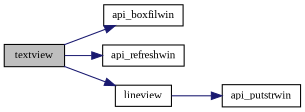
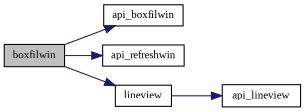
  digraph {
    fontname="Liberation Serif"
    rankdir=LR
    node [color=black fillcolor=white fontname="Liberation Serif" fontsize=10 shape=record style=filled]
    edge [color=midnightblue fontname="Liberation Serif" fontsize=10 labelfontname=Helvetica labelfontsize=10 style=solid]
-   n1 [fillcolor=grey75 fontcolor=black height=0.2 label=textview width=0.4]
+   n1 [fillcolor=grey75 fontcolor=black height=0.2 label=boxfilwin width=0.4]
    n2 [height=0.2 label=api_boxfilwin width=0.4]
    n3 [height=0.2 label=api_refreshwin width=0.4]
    n4 [height=0.2 label=lineview width=0.4]
-   n5 [height=0.2 label=api_putstrwin width=0.4]
+   n5 [height=0.2 label=api_lineview width=0.4]
    n1 -> n2
    n1 -> n3
    n1 -> n4
    n4 -> n5
  }
